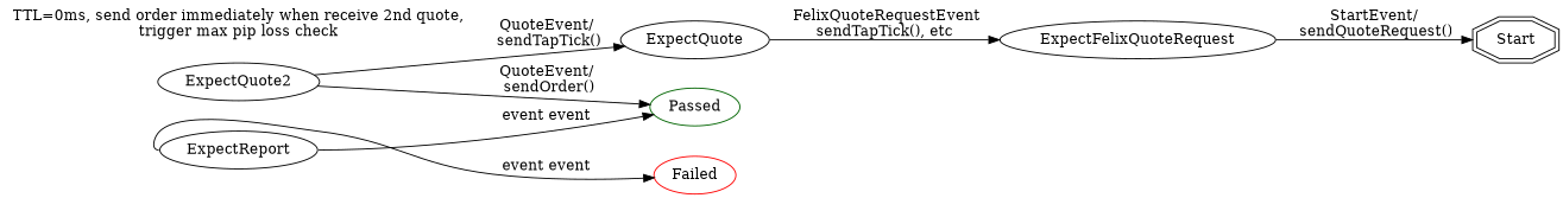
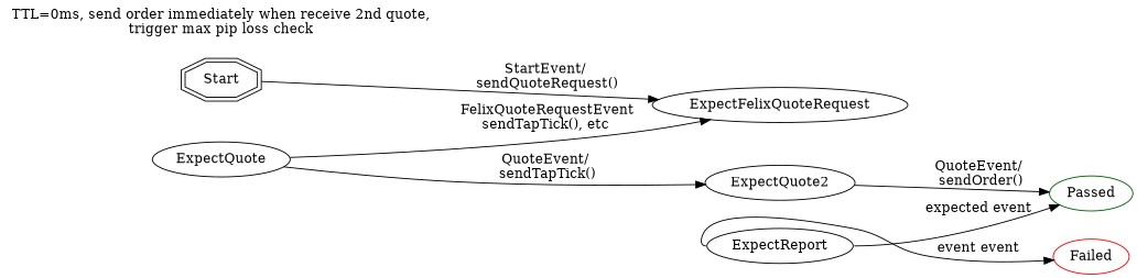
  digraph {
    rankdir=LR
    Start [shape=doubleoctagon]
    ExpectFelixQuoteRequest
    "TTL=0ms, send order immediately when receive 2nd quote,\ntrigger max pip loss check" [shape=none]
    Passed [color=darkgreen]
    Failed [color=red]
    ExpectQuote
    ExpectQuote2
    ExpectReport
-   ExpectFelixQuoteRequest -> Start [label="StartEvent/\n sendQuoteRequest()"]
+   Start -> ExpectFelixQuoteRequest [label="StartEvent/\n sendQuoteRequest()"]
    ExpectQuote -> ExpectFelixQuoteRequest [label=" FelixQuoteRequestEvent\nsendTapTick(), etc"]
-   ExpectQuote2 -> ExpectQuote [label="QuoteEvent/\n sendTapTick()"]
+   ExpectQuote -> ExpectQuote2 [label="QuoteEvent/\n sendTapTick()"]
    ExpectQuote2 -> Passed [label="QuoteEvent/\n sendOrder()"]
-   ExpectReport -> Passed [label="event event" tailport=e]
+   ExpectReport -> Passed [label="expected event" tailport=e]
    ExpectReport -> Failed [label="event event" tailport=w]
  }
